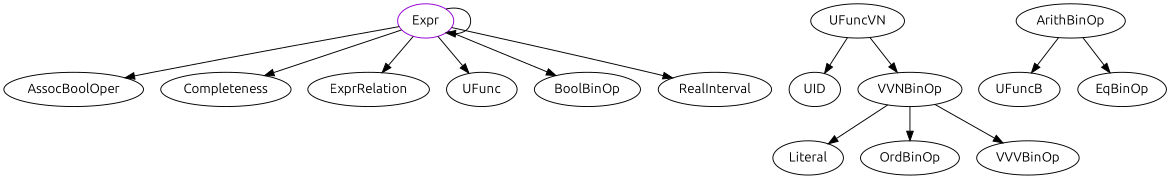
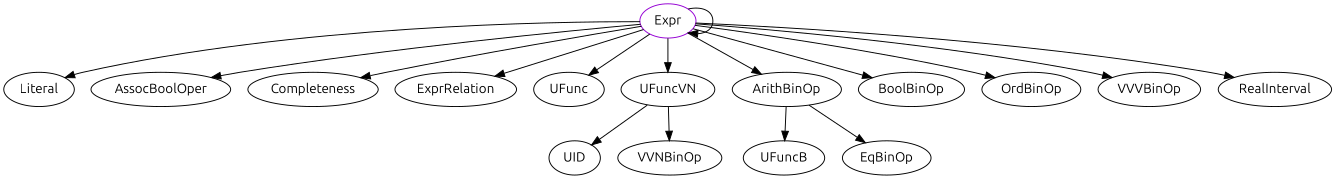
  digraph {
    fontname=Ubuntu
    node [fontname=Ubuntu]
    edge [fontname=Ubuntu]
    n1 [color=darkviolet label=Expr shape=oval]
    Literal
    AssocBoolOper
    Completeness
    ExprRelation
    UFunc
    UFuncVN
    ArithBinOp
    BoolBinOp
    OrdBinOp
    VVVBinOp
    RealInterval
    UID
    VVNBinOp
    UFuncB
    EqBinOp
    n1 -> n1
-   VVNBinOp -> Literal
+   n1 -> Literal
    n1 -> AssocBoolOper
    n1 -> Completeness
    n1 -> ExprRelation
    n1 -> UFunc
+   n1 -> UFuncVN
+   n1 -> ArithBinOp
    n1 -> BoolBinOp
-   VVNBinOp -> OrdBinOp
-   VVNBinOp -> VVVBinOp
+   n1 -> OrdBinOp
+   n1 -> VVVBinOp
    n1 -> RealInterval
    UFuncVN -> UID
    UFuncVN -> VVNBinOp
    ArithBinOp -> UFuncB
    ArithBinOp -> EqBinOp
  }
